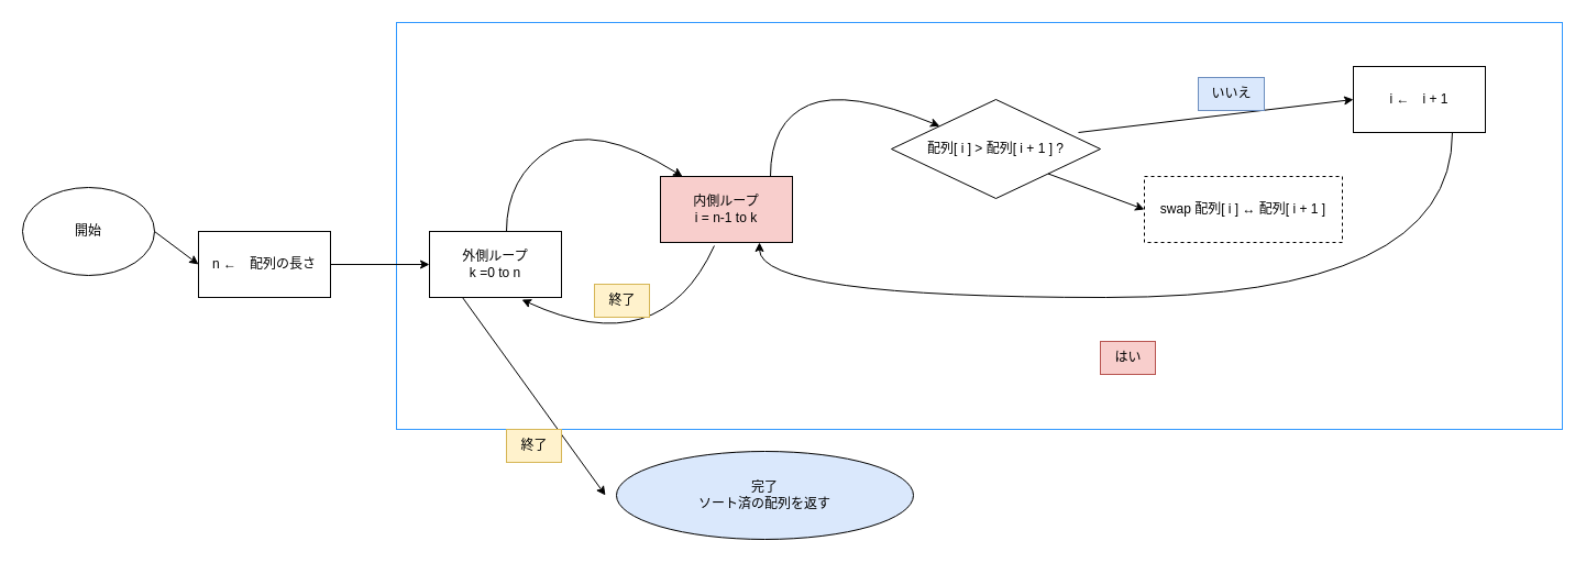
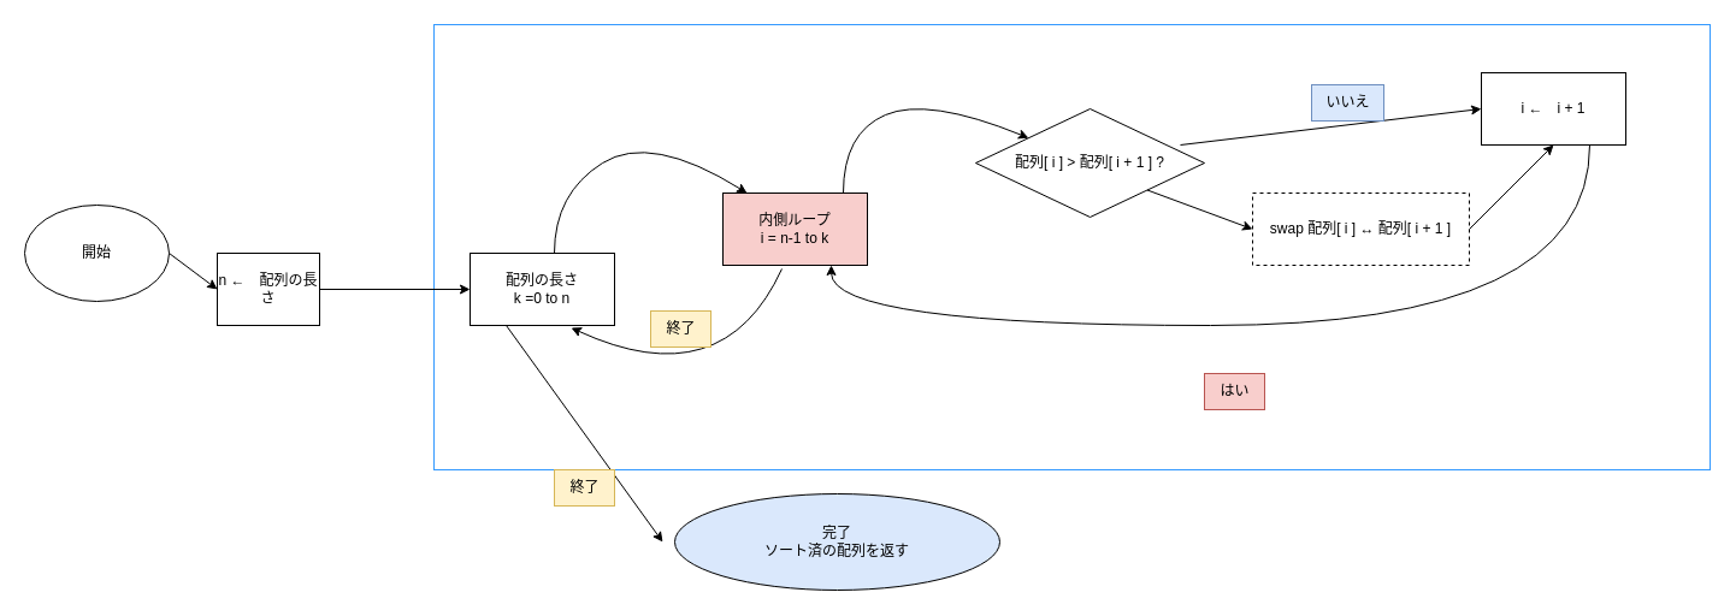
  <mxCell id="0" />
  <mxCell id="1" parent="0" />
  <mxCell id="2" value="" style="rounded=0;whiteSpace=wrap;html=1;fillColor=none;strokeColor=#3399FF;" vertex="1" parent="1"><mxGeometry x="360" y="20" width="1060" height="370" as="geometry" /></mxCell>
  <mxCell id="3" value="開始" style="ellipse;whiteSpace=wrap;html=1;" vertex="1" parent="1"><mxGeometry x="20" y="170" width="120" height="80" as="geometry" /></mxCell>
- <mxCell id="4" value="n ←　配列の長さ" style="rounded=0;whiteSpace=wrap;html=1;" vertex="1" parent="1"><mxGeometry x="180" y="210" width="120" height="60" as="geometry" /></mxCell>
+ <mxCell id="4" value="n ←　配列の長さ" style="rounded=0;whiteSpace=wrap;html=1;" vertex="1" parent="1"><mxGeometry x="180" y="210" width="85" height="60" as="geometry" /></mxCell>
  <mxCell id="5" value="" style="endArrow=classic;html=1;exitX=1;exitY=0.5;exitDx=0;exitDy=0;entryX=0;entryY=0.5;entryDx=0;entryDy=0;" edge="1" parent="1" source="3" target="4"><mxGeometry width="50" height="50" relative="1" as="geometry"><mxPoint x="250" y="230" as="sourcePoint" /><mxPoint x="300" y="180" as="targetPoint" /></mxGeometry></mxCell>
- <mxCell id="6" value="外側ループ&lt;div&gt;k =0 to n&lt;/div&gt;" style="rounded=0;whiteSpace=wrap;html=1;" vertex="1" parent="1"><mxGeometry x="390" y="210" width="120" height="60" as="geometry" /></mxCell>
+ <mxCell id="6" value="配列の長さ&lt;div&gt;k =0 to n&lt;/div&gt;" style="rounded=0;whiteSpace=wrap;html=1;" vertex="1" parent="1"><mxGeometry x="390" y="210" width="120" height="60" as="geometry" /></mxCell>
  <mxCell id="7" value="内側ループ&lt;div&gt;i = n-1 to k&lt;/div&gt;" style="rounded=0;whiteSpace=wrap;html=1;fillColor=#f8cecc;" vertex="1" parent="1"><mxGeometry x="600" y="160" width="120" height="60" as="geometry" /></mxCell>
  <mxCell id="8" value="" style="curved=1;endArrow=classic;html=1;entryX=0.167;entryY=0;entryDx=0;entryDy=0;entryPerimeter=0;" edge="1" parent="1" target="7"><mxGeometry width="50" height="50" relative="1" as="geometry"><mxPoint x="460" y="210" as="sourcePoint" /><mxPoint x="540" y="90" as="targetPoint" /><Array as="points"><mxPoint x="460" y="160" /><mxPoint x="540" y="110" /></Array></mxGeometry></mxCell>
  <mxCell id="9" value="" style="curved=1;endArrow=classic;html=1;entryX=0.7;entryY=1.033;entryDx=0;entryDy=0;entryPerimeter=0;exitX=0.408;exitY=1.05;exitDx=0;exitDy=0;exitPerimeter=0;" edge="1" parent="1" source="7" target="6"><mxGeometry width="50" height="50" relative="1" as="geometry"><mxPoint x="550" y="330" as="sourcePoint" /><mxPoint x="600" y="280" as="targetPoint" /><Array as="points"><mxPoint x="600" y="330" /></Array></mxGeometry></mxCell>
  <mxCell id="10" value="配列[ i ] &amp;gt; 配列[ i + 1 ] ?" style="rhombus;whiteSpace=wrap;html=1;" vertex="1" parent="1"><mxGeometry x="810" y="90" width="190" height="90" as="geometry" /></mxCell>
  <mxCell id="11" value="swap 配列[ i ] ↔ 配列[ i + 1 ]" style="rounded=0;whiteSpace=wrap;html=1;dashed=1;" vertex="1" parent="1"><mxGeometry x="1040" y="160" width="180" height="60" as="geometry" /></mxCell>
  <mxCell id="12" value="i ←　i + 1" style="rounded=0;whiteSpace=wrap;html=1;" vertex="1" parent="1"><mxGeometry x="1230" y="60" width="120" height="60" as="geometry" /></mxCell>
  <mxCell id="13" value="" style="curved=1;endArrow=classic;html=1;" edge="1" parent="1" target="10"><mxGeometry width="50" height="50" relative="1" as="geometry"><mxPoint x="700" y="160" as="sourcePoint" /><mxPoint x="750" y="110" as="targetPoint" /><Array as="points"><mxPoint x="700" y="110" /><mxPoint x="770" y="80" /></Array></mxGeometry></mxCell>
  <mxCell id="14" value="" style="endArrow=classic;html=1;exitX=1;exitY=1;exitDx=0;exitDy=0;entryX=0;entryY=0.5;entryDx=0;entryDy=0;" edge="1" parent="1" source="10" target="11"><mxGeometry width="50" height="50" relative="1" as="geometry"><mxPoint x="960" y="200" as="sourcePoint" /><mxPoint x="1010" y="150" as="targetPoint" /></mxGeometry></mxCell>
  <mxCell id="15" value="" style="endArrow=classic;html=1;" edge="1" parent="1"><mxGeometry width="50" height="50" relative="1" as="geometry"><mxPoint x="980" y="120" as="sourcePoint" /><mxPoint x="1230" y="90" as="targetPoint" /></mxGeometry></mxCell>
  <mxCell id="16" value="" style="endArrow=classic;html=1;exitX=0.75;exitY=1;exitDx=0;exitDy=0;entryX=0.75;entryY=1;entryDx=0;entryDy=0;strokeColor=default;rounded=0;curved=1;edgeStyle=orthogonalEdgeStyle;" edge="1" parent="1" source="12" target="7"><mxGeometry width="50" height="50" relative="1" as="geometry"><mxPoint x="1230" y="180" as="sourcePoint" /><mxPoint x="830" y="260" as="targetPoint" /><Array as="points"><mxPoint x="1320" y="270" /><mxPoint x="690" y="270" /></Array></mxGeometry></mxCell>
  <mxCell id="17" value="" style="endArrow=classic;html=1;exitX=1;exitY=0.5;exitDx=0;exitDy=0;entryX=0;entryY=0.5;entryDx=0;entryDy=0;" edge="1" parent="1" source="4" target="6"><mxGeometry width="50" height="50" relative="1" as="geometry"><mxPoint x="410" y="320" as="sourcePoint" /><mxPoint x="460" y="270" as="targetPoint" /></mxGeometry></mxCell>
  <mxCell id="18" value="終了" style="text;html=1;align=center;verticalAlign=middle;resizable=0;points=[];autosize=1;strokeColor=#d6b656;fillColor=#fff2cc;" vertex="1" parent="1"><mxGeometry x="540" y="258" width="50" height="30" as="geometry" /></mxCell>
  <mxCell id="19" value="はい" style="text;html=1;align=center;verticalAlign=middle;resizable=0;points=[];autosize=1;strokeColor=#b85450;fillColor=#f8cecc;" vertex="1" parent="1"><mxGeometry x="1000" y="310" width="50" height="30" as="geometry" /></mxCell>
  <mxCell id="20" value="いいえ" style="text;html=1;align=center;verticalAlign=middle;resizable=0;points=[];autosize=1;strokeColor=#6c8ebf;fillColor=#dae8fc;" vertex="1" parent="1"><mxGeometry x="1089" y="70" width="60" height="30" as="geometry" /></mxCell>
+ <mxCell id="21" value="" style="endArrow=classic;html=1;entryX=0.5;entryY=1;entryDx=0;entryDy=0;exitX=1;exitY=0.5;exitDx=0;exitDy=0;" edge="1" parent="1" source="11" target="12"><mxGeometry width="50" height="50" relative="1" as="geometry"><mxPoint x="1090" y="410" as="sourcePoint" /><mxPoint x="1110" y="380" as="targetPoint" /></mxGeometry></mxCell>
  <mxCell id="22" value="完了&lt;div&gt;ソート済の配列を返す&lt;/div&gt;" style="ellipse;whiteSpace=wrap;html=1;fillColor=#dae8fc;" vertex="1" parent="1"><mxGeometry x="560" y="410" width="270" height="80" as="geometry" /></mxCell>
  <mxCell id="23" value="" style="endArrow=classic;html=1;exitX=0.25;exitY=1;exitDx=0;exitDy=0;" edge="1" parent="1" source="6"><mxGeometry width="50" height="50" relative="1" as="geometry"><mxPoint x="500" y="500" as="sourcePoint" /><mxPoint x="550" y="450" as="targetPoint" /></mxGeometry></mxCell>
  <mxCell id="24" value="終了" style="text;html=1;align=center;verticalAlign=middle;resizable=0;points=[];autosize=1;strokeColor=#d6b656;fillColor=#fff2cc;" vertex="1" parent="1"><mxGeometry x="460" y="390" width="50" height="30" as="geometry" /></mxCell>
